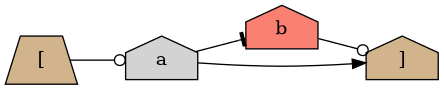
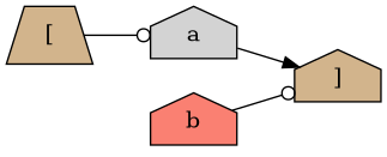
  digraph {
    rankdir=LR
    node [style=filled fillcolor=tan shape=house]
    edge [arrowhead=odot]
    n1 [label="[" shape=trapezium]
    n2 [label=a fillcolor=lightgrey]
    n3 [label=b fillcolor=salmon]
    n4 [label="]"]
    n1 -> n2
-   n2 -> n3 [arrowhead=tee]
    n2 -> n4 [arrowhead=normal]
    n3 -> n4
  }
